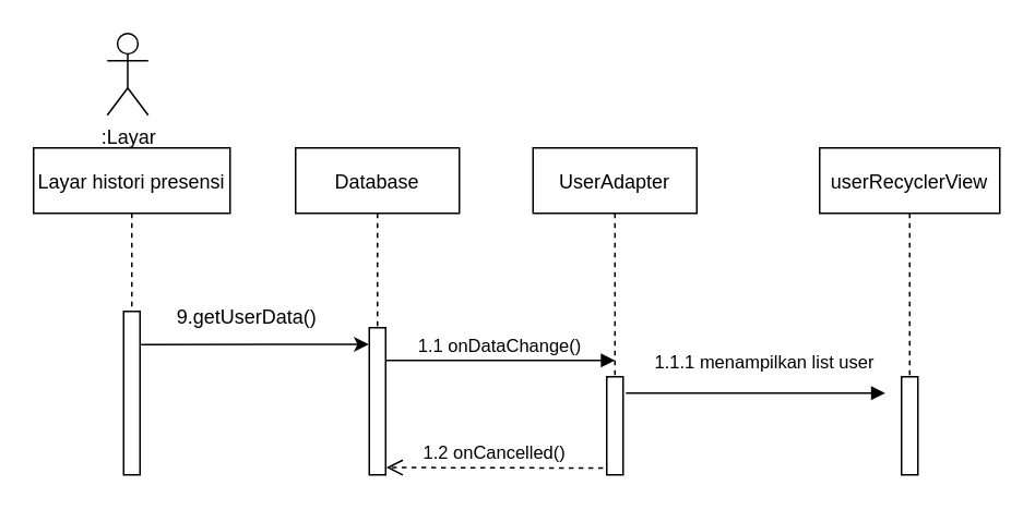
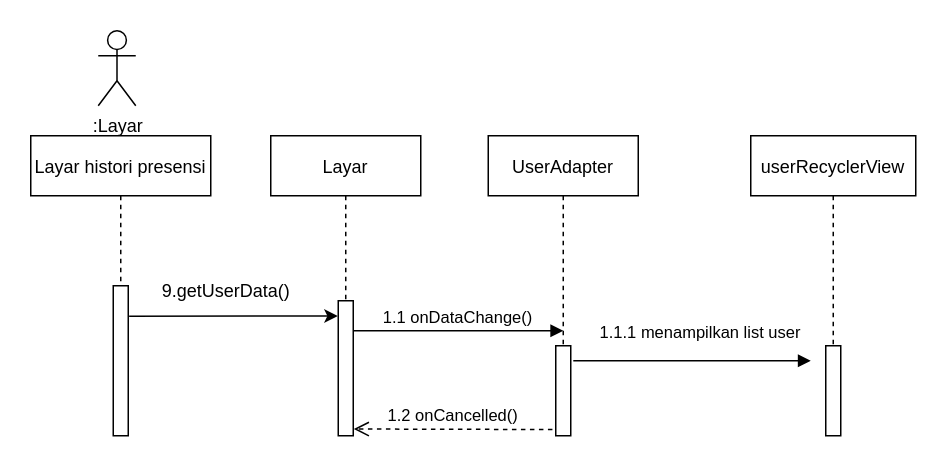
  <mxCell id="0" />
  <mxCell id="1" parent="0" />
  <mxCell id="2" value="Layar histori presensi" style="shape=umlLifeline;perimeter=lifelinePerimeter;container=1;collapsible=0;recursiveResize=0;rounded=0;shadow=0;strokeWidth=1;" parent="1" vertex="1"><mxGeometry x="20" y="90" width="120" height="200" as="geometry" /></mxCell>
  <mxCell id="3" value="" style="points=[];perimeter=orthogonalPerimeter;rounded=0;shadow=0;strokeWidth=1;" parent="2" vertex="1"><mxGeometry x="55" y="100" width="10" height="100" as="geometry" /></mxCell>
- <mxCell id="4" value="Database" style="shape=umlLifeline;perimeter=lifelinePerimeter;container=1;collapsible=0;recursiveResize=0;rounded=0;shadow=0;strokeWidth=1;" parent="1" vertex="1"><mxGeometry x="180" y="90" width="100" height="200" as="geometry" /></mxCell>
+ <mxCell id="4" value="Layar" style="shape=umlLifeline;perimeter=lifelinePerimeter;container=1;collapsible=0;recursiveResize=0;rounded=0;shadow=0;strokeWidth=1;" parent="1" vertex="1"><mxGeometry x="180" y="90" width="100" height="200" as="geometry" /></mxCell>
  <mxCell id="5" value="" style="points=[];perimeter=orthogonalPerimeter;rounded=0;shadow=0;strokeWidth=1;" parent="4" vertex="1"><mxGeometry x="45" y="110" width="10" height="90" as="geometry" /></mxCell>
  <mxCell id="6" value="1.1 onDataChange()" style="verticalAlign=bottom;endArrow=block;entryX=0;entryY=0;shadow=0;strokeWidth=1;" parent="4" edge="1"><mxGeometry relative="1" as="geometry"><mxPoint x="55" y="130" as="sourcePoint" /><mxPoint x="195" y="130.0" as="targetPoint" /><Array as="points"><mxPoint x="130" y="130" /></Array></mxGeometry></mxCell>
  <mxCell id="7" value="1.2 onCancelled()" style="verticalAlign=bottom;endArrow=open;dashed=1;endSize=8;exitX=-0.221;exitY=0.931;shadow=0;strokeWidth=1;entryX=1.036;entryY=0.95;entryDx=0;entryDy=0;entryPerimeter=0;exitDx=0;exitDy=0;exitPerimeter=0;" parent="1" source="13" target="5" edge="1"><mxGeometry relative="1" as="geometry"><mxPoint x="270" y="286" as="targetPoint" /><mxPoint x="425" y="286" as="sourcePoint" /></mxGeometry></mxCell>
  <mxCell id="8" value=":Layar" style="shape=umlActor;verticalLabelPosition=bottom;verticalAlign=top;html=1;outlineConnect=0;" parent="1" vertex="1"><mxGeometry x="65" y="20" width="25" height="50" as="geometry" /></mxCell>
  <mxCell id="9" value="" style="endArrow=classic;html=1;rounded=0;exitX=1.06;exitY=0.203;exitDx=0;exitDy=0;exitPerimeter=0;entryX=-0.031;entryY=0.113;entryDx=0;entryDy=0;entryPerimeter=0;" parent="1" source="3" target="5" edge="1"><mxGeometry width="50" height="50" relative="1" as="geometry"><mxPoint x="40" y="196.3" as="sourcePoint" /><mxPoint x="280" y="220" as="targetPoint" /></mxGeometry></mxCell>
  <mxCell id="10" value="&lt;span style=&quot;font-weight: normal&quot;&gt;&lt;font style=&quot;font-size: 12px&quot;&gt;9.getUserData()&lt;/font&gt;&lt;/span&gt;" style="text;strokeColor=none;fillColor=none;html=1;fontSize=24;fontStyle=1;verticalAlign=middle;align=center;" parent="1" vertex="1"><mxGeometry x="100" y="170" width="100" height="40" as="geometry" /></mxCell>
  <mxCell id="11" value="1.1.1 menampilkan list user" style="verticalAlign=bottom;endArrow=block;shadow=0;strokeWidth=1;exitX=1.169;exitY=0.166;exitDx=0;exitDy=0;exitPerimeter=0;" parent="1" edge="1" source="13"><mxGeometry x="0.07" y="10" relative="1" as="geometry"><mxPoint x="385" y="240" as="sourcePoint" /><mxPoint x="540" y="240" as="targetPoint" /><Array as="points"><mxPoint x="460" y="240" /></Array><mxPoint as="offset" /></mxGeometry></mxCell>
  <mxCell id="12" value="UserAdapter" style="shape=umlLifeline;perimeter=lifelinePerimeter;container=1;collapsible=0;recursiveResize=0;rounded=0;shadow=0;strokeWidth=1;" parent="1" vertex="1"><mxGeometry x="325" y="90" width="100" height="200" as="geometry" /></mxCell>
  <mxCell id="13" value="" style="points=[];perimeter=orthogonalPerimeter;rounded=0;shadow=0;strokeWidth=1;" parent="12" vertex="1"><mxGeometry x="45" y="140" width="10" height="60" as="geometry" /></mxCell>
  <mxCell id="14" value="userRecyclerView" style="shape=umlLifeline;perimeter=lifelinePerimeter;container=1;collapsible=0;recursiveResize=0;rounded=0;shadow=0;strokeWidth=1;" vertex="1" parent="1"><mxGeometry x="500" y="90" width="110" height="200" as="geometry" /></mxCell>
  <mxCell id="15" value="" style="points=[];perimeter=orthogonalPerimeter;rounded=0;shadow=0;strokeWidth=1;" vertex="1" parent="14"><mxGeometry x="50" y="140" width="10" height="60" as="geometry" /></mxCell>
